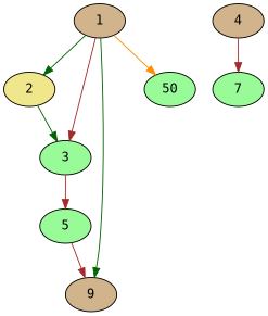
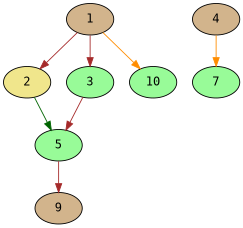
  digraph {
    fontname="DejaVu Sans Mono"
    node [fillcolor=palegreen fontname="DejaVu Sans Mono" style=filled]
    edge [color=brown fontname="DejaVu Sans Mono"]
    1 [alpha=0.10 fillcolor=tan]
    2 [alpha=0.03 fillcolor=khaki]
    3 [alpha=0.15]
    9 [alpha=0.09 fillcolor=tan]
-   10 [alpha=0.18 label=50]
+   10 [alpha=0.18]
    5 [alpha=0.00]
    4 [alpha=0.11 fillcolor=tan]
    7 [alpha=0.14]
-   1 -> 2 [color=darkgreen]
+   1 -> 2
    1 -> 3
-   1 -> 9 [color=darkgreen]
    1 -> 10 [color=darkorange]
-   2 -> 3 [color=darkgreen]
+   2 -> 5 [color=darkgreen]
    3 -> 5
    5 -> 9
-   4 -> 7
+   4 -> 7 [color=darkorange]
  }
